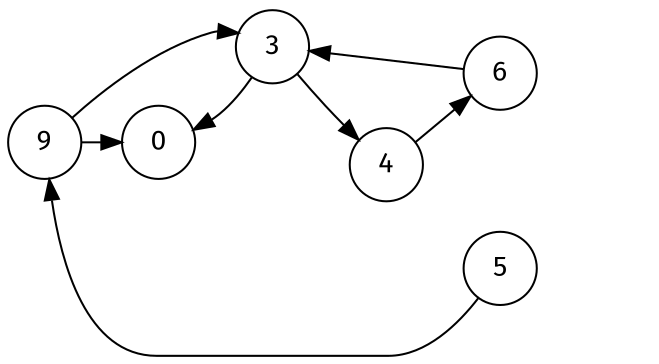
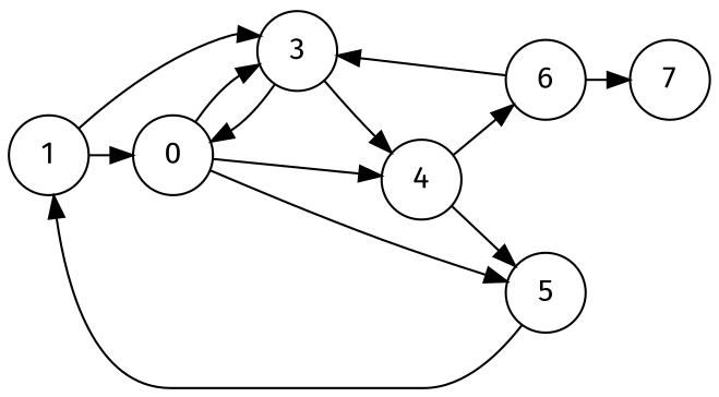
  digraph {
    fontname="Fira Sans"
    leaf=7
    rankdir=LR
    ranksep=0.2
    root=1
    node [fontname="Fira Sans" shape=circle texmode=math]
    edge [fontname="Fira Sans" lblstyle=auto texlbl="1/2" topath="bend left"]
-   1 [texlbl="$1$" label=9]
+   1 [texlbl="$1$"]
    n2 [label=0 texlbl="$2$"]
    3 [texlbl="$3$"]
    4 [texlbl="$4$"]
    5 [texlbl="$5$"]
    6 [texlbl="$6$"]
+   7 [texlbl="$7$"]
    1 -> n2 [label=" " texlbl="2/3"]
    1 -> 3 [label=" " topath="bend right"]
+   n2 -> 3 [label=" " texlbl="2/1"]
+   n2 -> 4 [label=" " texlbl="4/1"]
+   n2 -> 5 [label=" " texlbl="4/1"]
    3 -> n2 [label=" " texlbl="4/4"]
    3 -> 4 [label=" " texlbl="1/3" topath="bend right"]
+   4 -> 5 [label=" " topath="bend right"]
    4 -> 6 [label=" " texlbl="1/3"]
    5 -> 1 [label=" " texlbl="2/2"]
    6 -> 3 [label=" " texlbl="1/4" topath="bend right"]
+   6 -> 7 [label=" " texlbl="3/1" topath="bend right"]
  }
